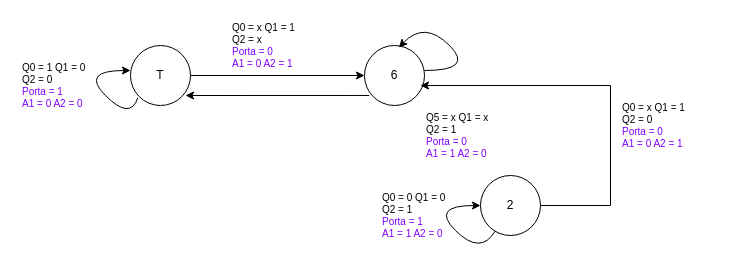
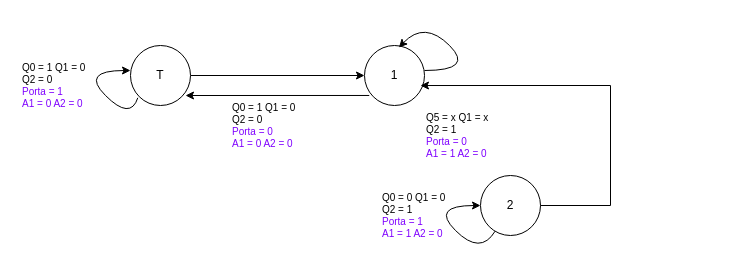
  <mxCell id="0" />
  <mxCell id="1" parent="0" />
  <mxCell id="2" style="edgeStyle=orthogonalEdgeStyle;rounded=0;orthogonalLoop=1;jettySize=auto;html=1;entryX=0;entryY=0.5;entryDx=0;entryDy=0;" edge="1" parent="1" source="3" target="6"><mxGeometry relative="1" as="geometry" /></mxCell>
  <mxCell id="3" value="&lt;div&gt;T&lt;/div&gt;" style="ellipse;whiteSpace=wrap;html=1;aspect=fixed;" vertex="1" parent="1"><mxGeometry x="130" y="45" width="60" height="60" as="geometry" /></mxCell>
  <mxCell id="4" value="&lt;div align=&quot;left&quot; style=&quot;font-size: 10px;&quot;&gt;&lt;font style=&quot;font-size: 10px;&quot;&gt;Q0 = 1 Q1 = 0&lt;/font&gt;&lt;/div&gt;&lt;div align=&quot;left&quot; style=&quot;font-size: 10px;&quot;&gt;&lt;font style=&quot;font-size: 10px;&quot;&gt;Q2 = 0&lt;/font&gt;&lt;/div&gt;&lt;div align=&quot;left&quot; style=&quot;font-size: 10px;&quot;&gt;&lt;font color=&quot;#7f00ff&quot; style=&quot;font-size: 10px;&quot;&gt;Porta = 1&lt;/font&gt;&lt;/div&gt;&lt;div align=&quot;left&quot; style=&quot;font-size: 10px;&quot;&gt;&lt;font color=&quot;#7f00ff&quot; style=&quot;font-size: 10px;&quot;&gt;A1 = 0 A2 = 0&lt;/font&gt;&lt;font color=&quot;#7f00ff&quot; style=&quot;font-size: 10px;&quot;&gt;&lt;br&gt;&lt;/font&gt; &lt;/div&gt;" style="text;html=1;align=left;verticalAlign=middle;whiteSpace=wrap;rounded=0;" vertex="1" parent="1"><mxGeometry x="20" y="70" width="150" height="30" as="geometry" /></mxCell>
  <mxCell id="5" value="" style="curved=1;endArrow=classic;html=1;rounded=0;exitX=0.782;exitY=0.91;exitDx=0;exitDy=0;exitPerimeter=0;" edge="1" parent="1" source="4"><mxGeometry width="50" height="50" relative="1" as="geometry"><mxPoint x="80" y="120" as="sourcePoint" /><mxPoint x="130" y="70" as="targetPoint" /><Array as="points"><mxPoint x="130" y="120" /><mxPoint x="80" y="70" /></Array></mxGeometry></mxCell>
- <mxCell id="6" value="&lt;div&gt;6&lt;/div&gt;" style="ellipse;whiteSpace=wrap;html=1;aspect=fixed;" vertex="1" parent="1"><mxGeometry x="364" y="45" width="60" height="60" as="geometry" /></mxCell>
- <mxCell id="7" value="&lt;div align=&quot;left&quot; style=&quot;font-size: 10px;&quot;&gt;&lt;font style=&quot;font-size: 10px;&quot;&gt;Q0 = x Q1 = 1&lt;br&gt;&lt;/font&gt;&lt;/div&gt;&lt;div align=&quot;left&quot; style=&quot;font-size: 10px;&quot;&gt;&lt;font style=&quot;font-size: 10px;&quot;&gt;Q2 = x&lt;br&gt;&lt;/font&gt;&lt;/div&gt;&lt;div align=&quot;left&quot; style=&quot;font-size: 10px;&quot;&gt;&lt;font color=&quot;#7f00ff&quot; style=&quot;font-size: 10px;&quot;&gt;Porta = 0&lt;br&gt;&lt;/font&gt;&lt;/div&gt;&lt;div align=&quot;left&quot; style=&quot;font-size: 10px;&quot;&gt;&lt;font color=&quot;#7f00ff&quot; style=&quot;font-size: 10px;&quot;&gt;A1 = 0 A2 = 1&lt;/font&gt;&lt;font color=&quot;#7f00ff&quot; style=&quot;font-size: 10px;&quot;&gt;&lt;br&gt;&lt;/font&gt; &lt;/div&gt;" style="text;html=1;align=left;verticalAlign=middle;whiteSpace=wrap;rounded=0;" vertex="1" parent="1"><mxGeometry x="230" y="25" width="110" height="40" as="geometry" /></mxCell>
+ <mxCell id="6" value="&lt;div&gt;1&lt;/div&gt;" style="ellipse;whiteSpace=wrap;html=1;aspect=fixed;" vertex="1" parent="1"><mxGeometry x="364" y="45" width="60" height="60" as="geometry" /></mxCell>
  <mxCell id="8" value="" style="endArrow=classic;html=1;rounded=0;exitX=0.079;exitY=0.833;exitDx=0;exitDy=0;exitPerimeter=0;" edge="1" parent="1" source="6"><mxGeometry width="50" height="50" relative="1" as="geometry"><mxPoint x="135" y="145" as="sourcePoint" /><mxPoint x="185" y="95" as="targetPoint" /></mxGeometry></mxCell>
+ <mxCell id="9" value="&lt;div align=&quot;left&quot; style=&quot;font-size: 10px;&quot;&gt;&lt;font style=&quot;font-size: 10px;&quot;&gt;Q0 = 1 Q1 = 0&lt;br&gt;&lt;/font&gt;&lt;/div&gt;&lt;div align=&quot;left&quot; style=&quot;font-size: 10px;&quot;&gt;&lt;font style=&quot;font-size: 10px;&quot;&gt;Q2 = 0&lt;br&gt;&lt;/font&gt;&lt;/div&gt;&lt;div align=&quot;left&quot; style=&quot;font-size: 10px;&quot;&gt;&lt;font color=&quot;#7f00ff&quot; style=&quot;font-size: 10px;&quot;&gt;Porta = 0&lt;br&gt;&lt;/font&gt;&lt;/div&gt;&lt;div align=&quot;left&quot; style=&quot;font-size: 10px;&quot;&gt;&lt;font color=&quot;#7f00ff&quot; style=&quot;font-size: 10px;&quot;&gt;A1 = 0 A2 = 0&lt;/font&gt;&lt;font color=&quot;#7f00ff&quot; style=&quot;font-size: 10px;&quot;&gt;&lt;br&gt;&lt;/font&gt; &lt;/div&gt;" style="text;html=1;align=left;verticalAlign=middle;whiteSpace=wrap;rounded=0;" vertex="1" parent="1"><mxGeometry x="230" y="105" width="110" height="40" as="geometry" /></mxCell>
  <mxCell id="10" value="" style="curved=1;endArrow=classic;html=1;rounded=0;entryX=0.574;entryY=0.033;entryDx=0;entryDy=0;entryPerimeter=0;" edge="1" parent="1" target="6"><mxGeometry width="50" height="50" relative="1" as="geometry"><mxPoint x="424" y="70" as="sourcePoint" /><mxPoint x="474" y="20" as="targetPoint" /><Array as="points"><mxPoint x="474" y="70" /><mxPoint x="424" y="20" /></Array></mxGeometry></mxCell>
  <mxCell id="11" value="2" style="ellipse;whiteSpace=wrap;html=1;aspect=fixed;" vertex="1" parent="1"><mxGeometry x="480" y="175" width="60" height="60" as="geometry" /></mxCell>
  <mxCell id="12" value="&lt;div align=&quot;left&quot; style=&quot;font-size: 10px;&quot;&gt;&lt;font style=&quot;font-size: 10px;&quot;&gt;Q5 = x Q1 = x&lt;br&gt;&lt;/font&gt;&lt;/div&gt;&lt;div align=&quot;left&quot; style=&quot;font-size: 10px;&quot;&gt;&lt;font style=&quot;font-size: 10px;&quot;&gt;Q2 = 1&lt;br&gt;&lt;/font&gt;&lt;/div&gt;&lt;div align=&quot;left&quot; style=&quot;font-size: 10px;&quot;&gt;&lt;font color=&quot;#7f00ff&quot; style=&quot;font-size: 10px;&quot;&gt;Porta = 0&lt;br&gt;&lt;/font&gt;&lt;/div&gt;&lt;div align=&quot;left&quot; style=&quot;font-size: 10px;&quot;&gt;&lt;font color=&quot;#7f00ff&quot; style=&quot;font-size: 10px;&quot;&gt;A1 = 1 A2 = 0&lt;/font&gt;&lt;font color=&quot;#7f00ff&quot; style=&quot;font-size: 10px;&quot;&gt;&lt;br&gt;&lt;/font&gt; &lt;/div&gt;" style="text;html=1;align=left;verticalAlign=middle;whiteSpace=wrap;rounded=0;" vertex="1" parent="1"><mxGeometry x="424" y="115" width="110" height="40" as="geometry" /></mxCell>
  <mxCell id="13" value="&lt;div align=&quot;left&quot; style=&quot;font-size: 10px;&quot;&gt;&lt;font style=&quot;font-size: 10px;&quot;&gt;Q0 = 0 Q1 = 0&lt;br&gt;&lt;/font&gt;&lt;/div&gt;&lt;div align=&quot;left&quot; style=&quot;font-size: 10px;&quot;&gt;&lt;font style=&quot;font-size: 10px;&quot;&gt;Q2 = 1&lt;br&gt;&lt;/font&gt;&lt;/div&gt;&lt;div align=&quot;left&quot; style=&quot;font-size: 10px;&quot;&gt;&lt;font color=&quot;#7f00ff&quot; style=&quot;font-size: 10px;&quot;&gt;Porta = 1&lt;br&gt;&lt;/font&gt;&lt;/div&gt;&lt;div align=&quot;left&quot; style=&quot;font-size: 10px;&quot;&gt;&lt;font color=&quot;#7f00ff&quot; style=&quot;font-size: 10px;&quot;&gt;A1 = 1 A2 = 0&lt;/font&gt;&lt;font color=&quot;#7f00ff&quot; style=&quot;font-size: 10px;&quot;&gt;&lt;br&gt;&lt;/font&gt; &lt;/div&gt;" style="text;html=1;align=left;verticalAlign=middle;whiteSpace=wrap;rounded=0;" vertex="1" parent="1"><mxGeometry x="380" y="195" width="110" height="40" as="geometry" /></mxCell>
  <mxCell id="14" value="" style="curved=1;endArrow=classic;html=1;rounded=0;" edge="1" parent="1" source="11"><mxGeometry width="50" height="50" relative="1" as="geometry"><mxPoint x="430" y="255" as="sourcePoint" /><mxPoint x="480" y="205" as="targetPoint" /><Array as="points"><mxPoint x="480" y="255" /><mxPoint x="430" y="205" /></Array></mxGeometry></mxCell>
  <mxCell id="15" value="" style="endArrow=classic;html=1;rounded=0;entryX=0.933;entryY=0.667;entryDx=0;entryDy=0;entryPerimeter=0;" edge="1" parent="1" target="6"><mxGeometry width="50" height="50" relative="1" as="geometry"><mxPoint x="540" y="205" as="sourcePoint" /><mxPoint x="610" y="85" as="targetPoint" /><Array as="points"><mxPoint x="610" y="205" /><mxPoint x="610" y="85" /></Array></mxGeometry></mxCell>
- <mxCell id="16" value="&lt;div align=&quot;left&quot; style=&quot;font-size: 10px;&quot;&gt;&lt;font style=&quot;font-size: 10px;&quot;&gt;Q0 = x Q1 = 1&lt;br&gt;&lt;/font&gt;&lt;/div&gt;&lt;div align=&quot;left&quot; style=&quot;font-size: 10px;&quot;&gt;&lt;font style=&quot;font-size: 10px;&quot;&gt;Q2 = 0&lt;br&gt;&lt;/font&gt;&lt;/div&gt;&lt;div align=&quot;left&quot; style=&quot;font-size: 10px;&quot;&gt;&lt;font color=&quot;#7f00ff&quot; style=&quot;font-size: 10px;&quot;&gt;Porta = 0&lt;br&gt;&lt;/font&gt;&lt;/div&gt;&lt;div align=&quot;left&quot; style=&quot;font-size: 10px;&quot;&gt;&lt;font color=&quot;#7f00ff&quot; style=&quot;font-size: 10px;&quot;&gt;A1 = 0 A2 = 1&lt;/font&gt;&lt;font color=&quot;#7f00ff&quot; style=&quot;font-size: 10px;&quot;&gt;&lt;br&gt;&lt;/font&gt; &lt;/div&gt;" style="text;html=1;align=left;verticalAlign=middle;whiteSpace=wrap;rounded=0;" vertex="1" parent="1"><mxGeometry x="620" y="105" width="110" height="40" as="geometry" /></mxCell>
